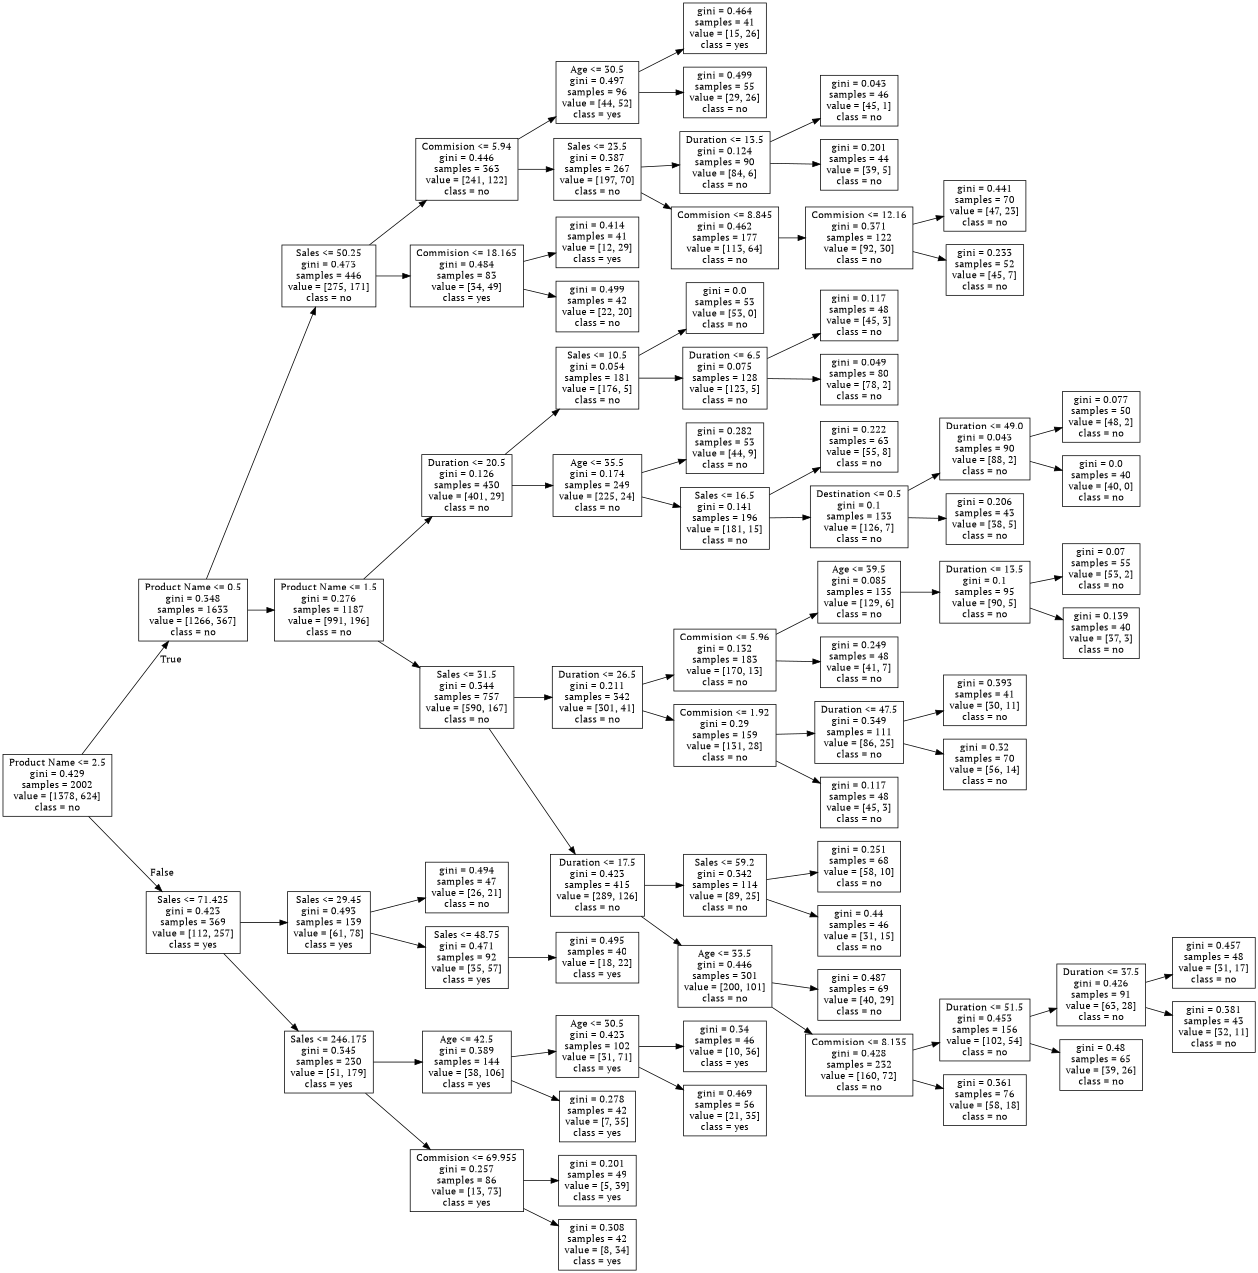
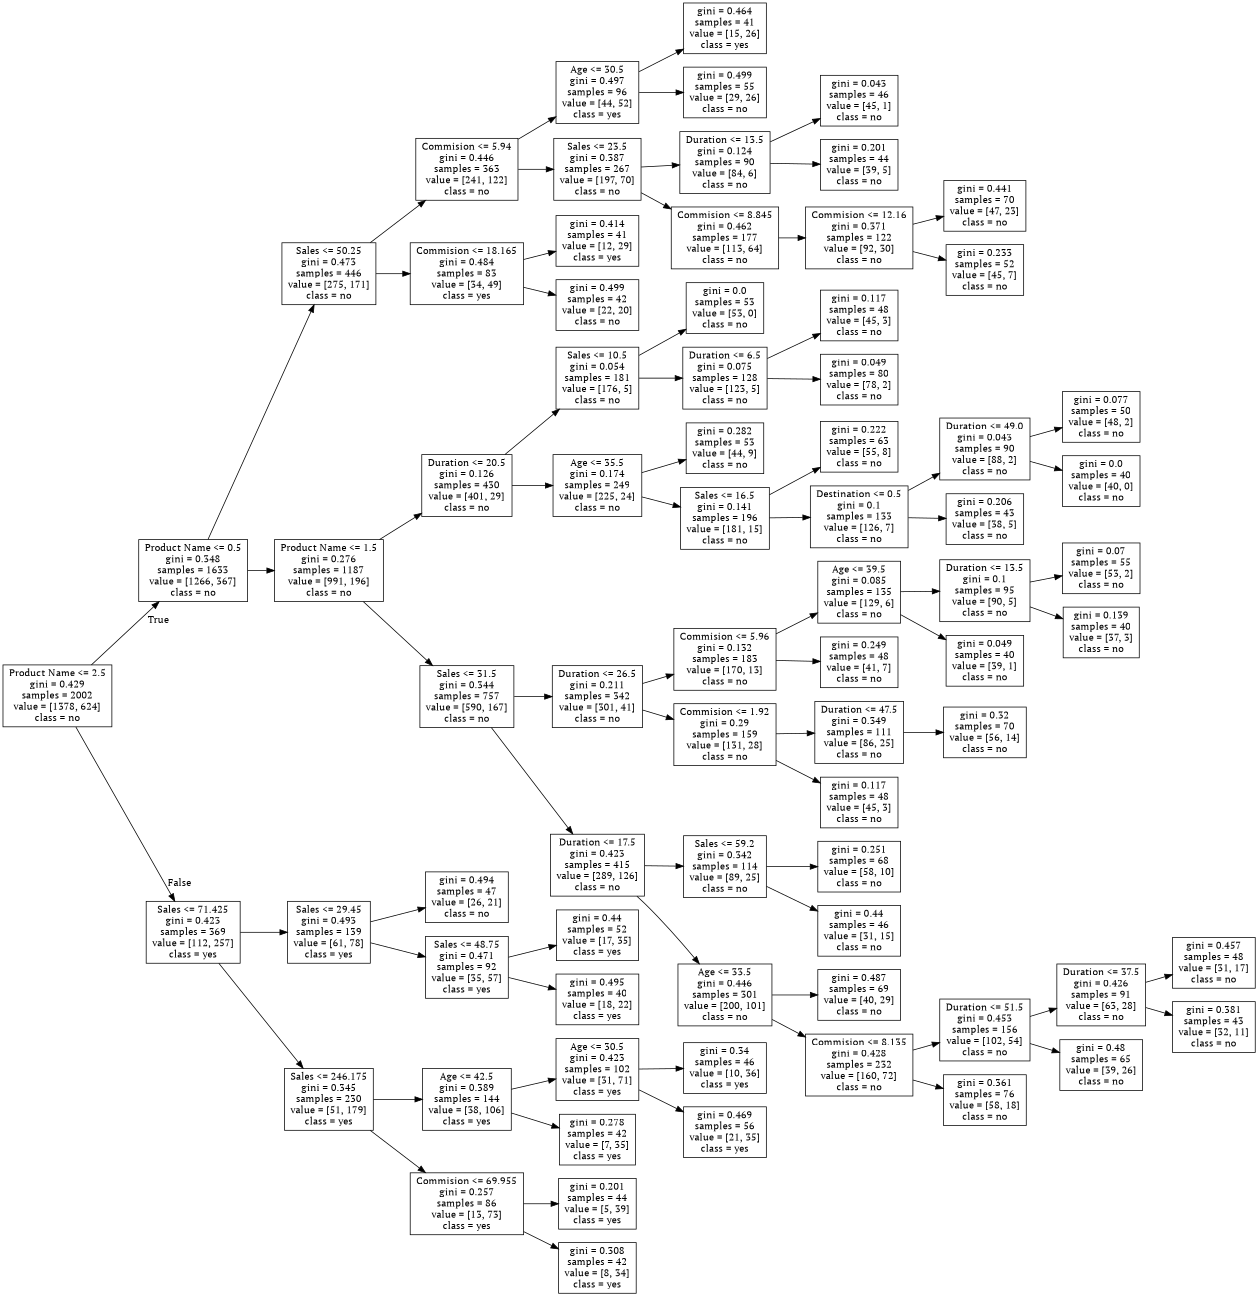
  digraph {
    fontname="PT Serif"
    rankdir=LR
    node [fontname="PT Serif" shape=box]
    edge [fontname="PT Serif"]
    n1 [label="Product Name <= 2.5\ngini = 0.429\nsamples = 2002\nvalue = [1378, 624]\nclass = no"]
    n2 [label="Product Name <= 0.5\ngini = 0.348\nsamples = 1633\nvalue = [1266, 367]\nclass = no"]
    n3 [label="Sales <= 71.425\ngini = 0.423\nsamples = 369\nvalue = [112, 257]\nclass = yes"]
    n4 [label="Sales <= 50.25\ngini = 0.473\nsamples = 446\nvalue = [275, 171]\nclass = no"]
    n5 [label="Product Name <= 1.5\ngini = 0.276\nsamples = 1187\nvalue = [991, 196]\nclass = no"]
    n6 [label="Sales <= 29.45\ngini = 0.493\nsamples = 139\nvalue = [61, 78]\nclass = yes"]
    n7 [label="Sales <= 246.175\ngini = 0.345\nsamples = 230\nvalue = [51, 179]\nclass = yes"]
    n8 [label="Commision <= 5.94\ngini = 0.446\nsamples = 363\nvalue = [241, 122]\nclass = no"]
    n9 [label="Commision <= 18.165\ngini = 0.484\nsamples = 83\nvalue = [34, 49]\nclass = yes"]
    n10 [label="Duration <= 20.5\ngini = 0.126\nsamples = 430\nvalue = [401, 29]\nclass = no"]
    n11 [label="Sales <= 31.5\ngini = 0.344\nsamples = 757\nvalue = [590, 167]\nclass = no"]
    n12 [label="Age <= 30.5\ngini = 0.497\nsamples = 96\nvalue = [44, 52]\nclass = yes"]
    n13 [label="Sales <= 23.5\ngini = 0.387\nsamples = 267\nvalue = [197, 70]\nclass = no"]
    n14 [label="gini = 0.414\nsamples = 41\nvalue = [12, 29]\nclass = yes"]
    n15 [label="gini = 0.499\nsamples = 42\nvalue = [22, 20]\nclass = no"]
    n16 [label="gini = 0.464\nsamples = 41\nvalue = [15, 26]\nclass = yes"]
    n17 [label="gini = 0.499\nsamples = 55\nvalue = [29, 26]\nclass = no"]
    n18 [label="Duration <= 13.5\ngini = 0.124\nsamples = 90\nvalue = [84, 6]\nclass = no"]
    n19 [label="Commision <= 8.845\ngini = 0.462\nsamples = 177\nvalue = [113, 64]\nclass = no"]
    n20 [label="gini = 0.043\nsamples = 46\nvalue = [45, 1]\nclass = no"]
    n21 [label="gini = 0.201\nsamples = 44\nvalue = [39, 5]\nclass = no"]
    n22 [label="Commision <= 12.16\ngini = 0.371\nsamples = 122\nvalue = [92, 30]\nclass = no"]
    n23 [label="gini = 0.441\nsamples = 70\nvalue = [47, 23]\nclass = no"]
    n24 [label="gini = 0.233\nsamples = 52\nvalue = [45, 7]\nclass = no"]
    n25 [label="Sales <= 10.5\ngini = 0.054\nsamples = 181\nvalue = [176, 5]\nclass = no"]
    n26 [label="Age <= 35.5\ngini = 0.174\nsamples = 249\nvalue = [225, 24]\nclass = no"]
    n27 [label="Duration <= 26.5\ngini = 0.211\nsamples = 342\nvalue = [301, 41]\nclass = no"]
    n28 [label="Duration <= 17.5\ngini = 0.423\nsamples = 415\nvalue = [289, 126]\nclass = no"]
    n29 [label="gini = 0.0\nsamples = 53\nvalue = [53, 0]\nclass = no"]
    n30 [label="Duration <= 6.5\ngini = 0.075\nsamples = 128\nvalue = [123, 5]\nclass = no"]
    n31 [label="gini = 0.282\nsamples = 53\nvalue = [44, 9]\nclass = no"]
    n32 [label="Sales <= 16.5\ngini = 0.141\nsamples = 196\nvalue = [181, 15]\nclass = no"]
    n33 [label="gini = 0.117\nsamples = 48\nvalue = [45, 3]\nclass = no"]
    n34 [label="gini = 0.049\nsamples = 80\nvalue = [78, 2]\nclass = no"]
    n35 [label="gini = 0.222\nsamples = 63\nvalue = [55, 8]\nclass = no"]
    n36 [label="Destination <= 0.5\ngini = 0.1\nsamples = 133\nvalue = [126, 7]\nclass = no"]
    n37 [label="Duration <= 49.0\ngini = 0.043\nsamples = 90\nvalue = [88, 2]\nclass = no"]
    n38 [label="gini = 0.206\nsamples = 43\nvalue = [38, 5]\nclass = no"]
    n39 [label="gini = 0.077\nsamples = 50\nvalue = [48, 2]\nclass = no"]
    n40 [label="gini = 0.0\nsamples = 40\nvalue = [40, 0]\nclass = no"]
    n41 [label="Commision <= 5.96\ngini = 0.132\nsamples = 183\nvalue = [170, 13]\nclass = no"]
    n42 [label="Commision <= 1.92\ngini = 0.29\nsamples = 159\nvalue = [131, 28]\nclass = no"]
    n43 [label="Sales <= 59.2\ngini = 0.342\nsamples = 114\nvalue = [89, 25]\nclass = no"]
    n44 [label="Age <= 33.5\ngini = 0.446\nsamples = 301\nvalue = [200, 101]\nclass = no"]
    n45 [label="Age <= 39.5\ngini = 0.085\nsamples = 135\nvalue = [129, 6]\nclass = no"]
    n46 [label="gini = 0.249\nsamples = 48\nvalue = [41, 7]\nclass = no"]
    n47 [label="Duration <= 47.5\ngini = 0.349\nsamples = 111\nvalue = [86, 25]\nclass = no"]
    n48 [label="gini = 0.117\nsamples = 48\nvalue = [45, 3]\nclass = no"]
    n49 [label="Duration <= 13.5\ngini = 0.1\nsamples = 95\nvalue = [90, 5]\nclass = no"]
+   n50 [label="gini = 0.049\nsamples = 40\nvalue = [39, 1]\nclass = no"]
    n51 [label="gini = 0.07\nsamples = 55\nvalue = [53, 2]\nclass = no"]
    n52 [label="gini = 0.139\nsamples = 40\nvalue = [37, 3]\nclass = no"]
-   n53 [label="gini = 0.393\nsamples = 41\nvalue = [30, 11]\nclass = no"]
    n54 [label="gini = 0.32\nsamples = 70\nvalue = [56, 14]\nclass = no"]
    n55 [label="gini = 0.251\nsamples = 68\nvalue = [58, 10]\nclass = no"]
    n56 [label="gini = 0.44\nsamples = 46\nvalue = [31, 15]\nclass = no"]
    n57 [label="gini = 0.487\nsamples = 69\nvalue = [40, 29]\nclass = no"]
    n58 [label="Commision <= 8.135\ngini = 0.428\nsamples = 232\nvalue = [160, 72]\nclass = no"]
    n59 [label="Duration <= 51.5\ngini = 0.453\nsamples = 156\nvalue = [102, 54]\nclass = no"]
    n60 [label="gini = 0.361\nsamples = 76\nvalue = [58, 18]\nclass = no"]
    n61 [label="Duration <= 37.5\ngini = 0.426\nsamples = 91\nvalue = [63, 28]\nclass = no"]
    n62 [label="gini = 0.48\nsamples = 65\nvalue = [39, 26]\nclass = no"]
    n63 [label="gini = 0.457\nsamples = 48\nvalue = [31, 17]\nclass = no"]
    n64 [label="gini = 0.381\nsamples = 43\nvalue = [32, 11]\nclass = no"]
    n65 [label="gini = 0.494\nsamples = 47\nvalue = [26, 21]\nclass = no"]
    n66 [label="Sales <= 48.75\ngini = 0.471\nsamples = 92\nvalue = [35, 57]\nclass = yes"]
    n67 [label="Age <= 42.5\ngini = 0.389\nsamples = 144\nvalue = [38, 106]\nclass = yes"]
    n68 [label="Commision <= 69.955\ngini = 0.257\nsamples = 86\nvalue = [13, 73]\nclass = yes"]
+   n69 [label="gini = 0.44\nsamples = 52\nvalue = [17, 35]\nclass = yes"]
    n70 [label="gini = 0.495\nsamples = 40\nvalue = [18, 22]\nclass = yes"]
    n71 [label="Age <= 30.5\ngini = 0.423\nsamples = 102\nvalue = [31, 71]\nclass = yes"]
    n72 [label="gini = 0.278\nsamples = 42\nvalue = [7, 35]\nclass = yes"]
-   n73 [label="gini = 0.201\nsamples = 49\nvalue = [5, 39]\nclass = yes"]
+   n73 [label="gini = 0.201\nsamples = 44\nvalue = [5, 39]\nclass = yes"]
    n74 [label="gini = 0.308\nsamples = 42\nvalue = [8, 34]\nclass = yes"]
    n75 [label="gini = 0.34\nsamples = 46\nvalue = [10, 36]\nclass = yes"]
    n76 [label="gini = 0.469\nsamples = 56\nvalue = [21, 35]\nclass = yes"]
    n1 -> n2 [headlabel=True labelangle=45 labeldistance=2.5]
    n1 -> n3 [headlabel=False labelangle=-45 labeldistance=2.5]
    n2 -> n4
    n2 -> n5
    n3 -> n6
    n3 -> n7
    n4 -> n8
    n4 -> n9
    n5 -> n10
    n5 -> n11
    n6 -> n65
    n6 -> n66
    n7 -> n67
    n7 -> n68
    n8 -> n12
    n8 -> n13
    n9 -> n14
    n9 -> n15
    n10 -> n25
    n10 -> n26
    n11 -> n27
    n11 -> n28
    n12 -> n16
    n12 -> n17
    n13 -> n18
    n13 -> n19
    n18 -> n20
    n18 -> n21
    n19 -> n22
    n22 -> n23
    n22 -> n24
    n25 -> n29
    n25 -> n30
    n26 -> n31
    n26 -> n32
    n27 -> n41
    n27 -> n42
    n28 -> n43
    n28 -> n44
    n30 -> n33
    n30 -> n34
    n32 -> n35
    n32 -> n36
    n36 -> n37
    n36 -> n38
    n37 -> n39
    n37 -> n40
    n41 -> n45
    n41 -> n46
    n42 -> n47
    n42 -> n48
    n43 -> n55
    n43 -> n56
    n44 -> n57
    n44 -> n58
    n45 -> n49
-   n47 -> n53
+   n45 -> n50
    n47 -> n54
    n49 -> n51
    n49 -> n52
    n58 -> n59
    n58 -> n60
    n59 -> n61
    n59 -> n62
    n61 -> n63
    n61 -> n64
+   n66 -> n69
    n66 -> n70
    n67 -> n71
    n67 -> n72
    n68 -> n73
    n68 -> n74
    n71 -> n75
    n71 -> n76
  }
